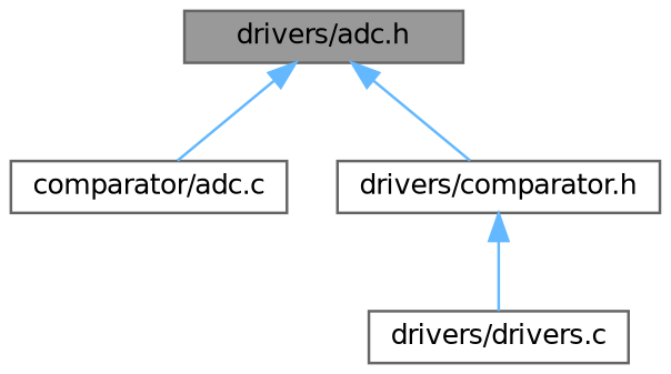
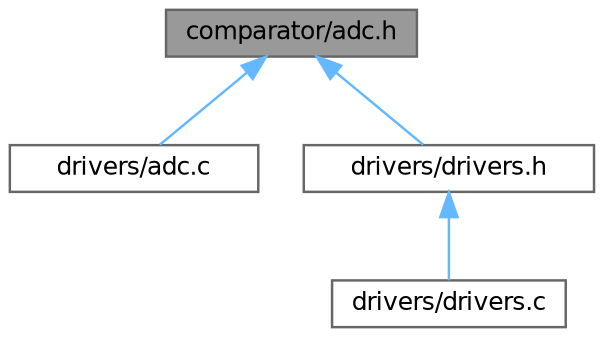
  digraph {
    node [color=grey40 fillcolor=white fontname=Helvetica fontsize=10 shape=box style=filled]
    edge [color=steelblue1 dir=back fontname=Helvetica fontsize=10 labelfontname=Helvetica labelfontsize=10 style=solid]
-   n1 [color=gray40 fillcolor=grey60 fontcolor=black height=0.2 label="drivers/adc.h" width=0.4]
-   n2 [height=0.2 label="comparator/adc.c" width=0.4]
-   n3 [height=0.2 label="drivers/comparator.h" width=0.4]
+   n1 [color=gray40 fillcolor=grey60 fontcolor=black height=0.2 label="comparator/adc.h" width=0.4]
+   n2 [height=0.2 label="drivers/adc.c" width=0.4]
+   n3 [height=0.2 label="drivers/drivers.h" width=0.4]
    n4 [height=0.2 label="drivers/drivers.c" width=0.4]
    n1 -> n2
    n1 -> n3
    n3 -> n4
  }
